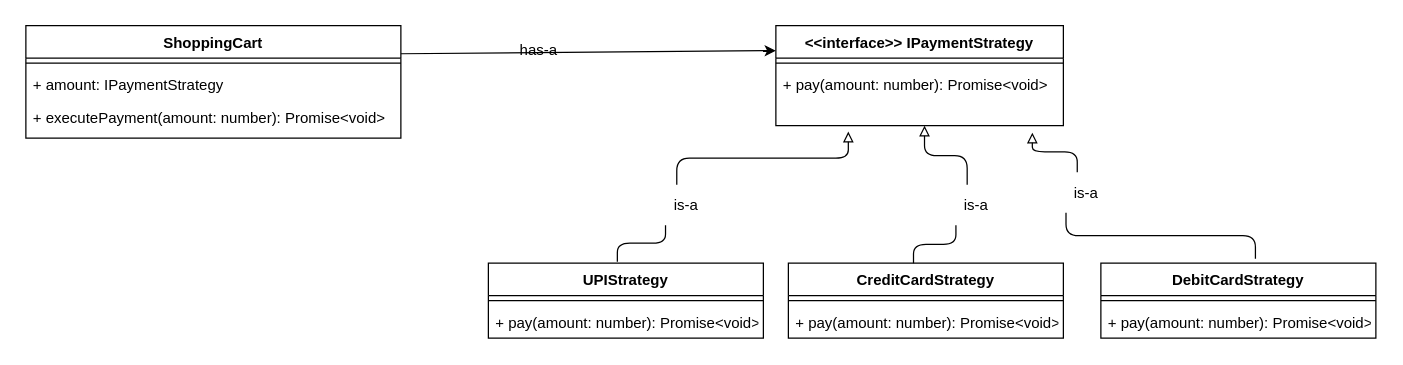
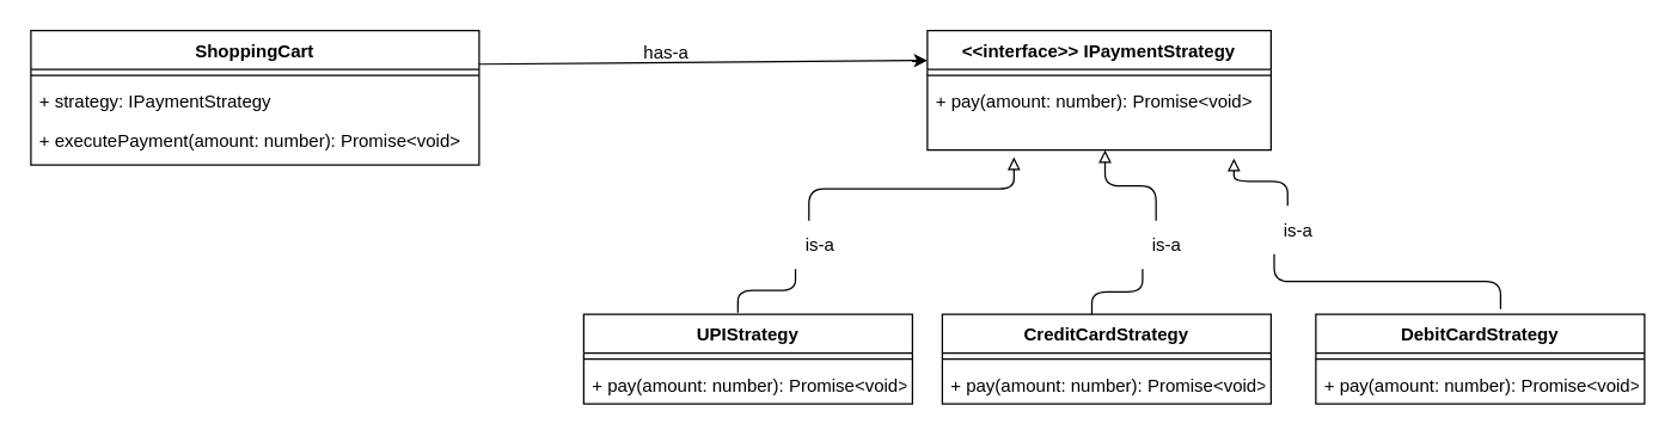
  <mxCell id="0" />
  <mxCell id="1" parent="0" />
  <mxCell id="2" value="&lt;&lt;interface&gt;&gt; IPaymentStrategy" style="swimlane;fontStyle=1;align=center;verticalAlign=top;childLayout=stackLayout;horizontal=1;startSize=26;horizontalStack=0;resizeParent=1;resizeParentMax=0;resizeLast=0;collapsible=1;marginBottom=0;" vertex="1" parent="1"><mxGeometry x="620" y="20" width="230" height="80" as="geometry" /></mxCell>
  <mxCell id="3" value="" style="line;strokeWidth=1;fillColor=none;align=left;verticalAlign=middle;spacingTop=-1;spacingLeft=3;spacingRight=3;rotatable=0;labelPosition=right;points=[];portConstraint=eastwest;strokeColor=inherit;" vertex="1" parent="2"><mxGeometry y="26" width="230" height="8" as="geometry" /></mxCell>
  <mxCell id="4" value="+ pay(amount: number): Promise&lt;void&gt;" style="text;strokeColor=none;fillColor=none;align=left;verticalAlign=top;spacingLeft=4;spacingRight=4;overflow=hidden;rotatable=0;points=[[0,0.5],[1,0.5]];portConstraint=eastwest;" vertex="1" parent="2"><mxGeometry y="34" width="230" height="46" as="geometry" /></mxCell>
  <mxCell id="5" value="UPIStrategy" style="swimlane;fontStyle=1;align=center;verticalAlign=top;childLayout=stackLayout;horizontal=1;startSize=26;horizontalStack=0;resizeParent=1;resizeParentMax=0;resizeLast=0;collapsible=1;marginBottom=0;" vertex="1" parent="1"><mxGeometry x="390" y="210" width="220" height="60" as="geometry" /></mxCell>
  <mxCell id="6" value="" style="line;strokeWidth=1;fillColor=none;align=left;verticalAlign=middle;spacingTop=-1;spacingLeft=3;spacingRight=3;rotatable=0;labelPosition=right;points=[];portConstraint=eastwest;strokeColor=inherit;" vertex="1" parent="5"><mxGeometry y="26" width="220" height="8" as="geometry" /></mxCell>
  <mxCell id="7" value="+ pay(amount: number): Promise&lt;void&gt;" style="text;strokeColor=none;fillColor=none;align=left;verticalAlign=top;spacingLeft=4;spacingRight=4;overflow=hidden;rotatable=0;points=[[0,0.5],[1,0.5]];portConstraint=eastwest;" vertex="1" parent="5"><mxGeometry y="34" width="220" height="26" as="geometry" /></mxCell>
  <mxCell id="8" value="CreditCardStrategy" style="swimlane;fontStyle=1;align=center;verticalAlign=top;childLayout=stackLayout;horizontal=1;startSize=26;horizontalStack=0;resizeParent=1;resizeParentMax=0;resizeLast=0;collapsible=1;marginBottom=0;" vertex="1" parent="1"><mxGeometry x="630" y="210" width="220" height="60" as="geometry" /></mxCell>
  <mxCell id="9" value="" style="line;strokeWidth=1;fillColor=none;align=left;verticalAlign=middle;spacingTop=-1;spacingLeft=3;spacingRight=3;rotatable=0;labelPosition=right;points=[];portConstraint=eastwest;strokeColor=inherit;" vertex="1" parent="8"><mxGeometry y="26" width="220" height="8" as="geometry" /></mxCell>
  <mxCell id="10" value="+ pay(amount: number): Promise&lt;void&gt;" style="text;strokeColor=none;fillColor=none;align=left;verticalAlign=top;spacingLeft=4;spacingRight=4;overflow=hidden;rotatable=0;points=[[0,0.5],[1,0.5]];portConstraint=eastwest;" vertex="1" parent="8"><mxGeometry y="34" width="220" height="26" as="geometry" /></mxCell>
  <mxCell id="11" value="DebitCardStrategy" style="swimlane;fontStyle=1;align=center;verticalAlign=top;childLayout=stackLayout;horizontal=1;startSize=26;horizontalStack=0;resizeParent=1;resizeParentMax=0;resizeLast=0;collapsible=1;marginBottom=0;" vertex="1" parent="1"><mxGeometry x="880" y="210" width="220" height="60" as="geometry" /></mxCell>
  <mxCell id="12" value="" style="line;strokeWidth=1;fillColor=none;align=left;verticalAlign=middle;spacingTop=-1;spacingLeft=3;spacingRight=3;rotatable=0;labelPosition=right;points=[];portConstraint=eastwest;strokeColor=inherit;" vertex="1" parent="11"><mxGeometry y="26" width="220" height="8" as="geometry" /></mxCell>
  <mxCell id="13" value="+ pay(amount: number): Promise&lt;void&gt;" style="text;strokeColor=none;fillColor=none;align=left;verticalAlign=top;spacingLeft=4;spacingRight=4;overflow=hidden;rotatable=0;points=[[0,0.5],[1,0.5]];portConstraint=eastwest;" vertex="1" parent="11"><mxGeometry y="34" width="220" height="26" as="geometry" /></mxCell>
  <mxCell id="14" value="" style="endArrow=block;html=1;endFill=0;edgeStyle=elbowEdgeStyle;elbow=vertical;entryX=0.252;entryY=1.104;entryDx=0;entryDy=0;entryPerimeter=0;exitX=0.326;exitY=-0.057;exitDx=0;exitDy=0;exitPerimeter=0;startArrow=none;" edge="1" parent="1" source="16" target="4"><mxGeometry width="160" relative="1" as="geometry"><mxPoint x="497.68" y="188.99" as="sourcePoint" /><mxPoint x="610" y="120.002" as="targetPoint" /></mxGeometry></mxCell>
  <mxCell id="15" value="" style="endArrow=none;html=1;endFill=0;edgeStyle=elbowEdgeStyle;elbow=vertical;entryX=0.101;entryY=1.022;entryDx=0;entryDy=0;entryPerimeter=0;exitX=0.469;exitY=-0.02;exitDx=0;exitDy=0;exitPerimeter=0;" edge="1" parent="1" target="16" source="5"><mxGeometry width="160" relative="1" as="geometry"><mxPoint x="499.62" y="205.57" as="sourcePoint" /><mxPoint x="610" y="120.002" as="targetPoint" /></mxGeometry></mxCell>
  <mxCell id="16" value="is-a" style="text;html=1;align=center;verticalAlign=middle;resizable=0;points=[];autosize=1;strokeColor=none;fillColor=none;" vertex="1" parent="1"><mxGeometry x="527.68" y="148.99" width="40" height="30" as="geometry" /></mxCell>
  <mxCell id="17" value="" style="endArrow=block;html=1;endFill=0;edgeStyle=elbowEdgeStyle;elbow=vertical;entryX=0.517;entryY=1;entryDx=0;entryDy=0;entryPerimeter=0;exitX=0.326;exitY=-0.057;exitDx=0;exitDy=0;exitPerimeter=0;startArrow=none;" edge="1" parent="1" source="19" target="4"><mxGeometry width="160" relative="1" as="geometry"><mxPoint x="668.06" y="193.42" as="sourcePoint" /><mxPoint x="780.38" y="124.432" as="targetPoint" /></mxGeometry></mxCell>
  <mxCell id="18" value="" style="endArrow=none;html=1;endFill=0;edgeStyle=elbowEdgeStyle;elbow=vertical;entryX=0.101;entryY=1.022;entryDx=0;entryDy=0;entryPerimeter=0;exitX=0.455;exitY=0;exitDx=0;exitDy=0;exitPerimeter=0;" edge="1" parent="1" target="19" source="8"><mxGeometry width="160" relative="1" as="geometry"><mxPoint x="670" y="210" as="sourcePoint" /><mxPoint x="780.38" y="124.432" as="targetPoint" /></mxGeometry></mxCell>
  <mxCell id="19" value="is-a" style="text;html=1;align=center;verticalAlign=middle;resizable=0;points=[];autosize=1;strokeColor=none;fillColor=none;" vertex="1" parent="1"><mxGeometry x="760" y="148.99" width="40" height="30" as="geometry" /></mxCell>
  <mxCell id="20" value="" style="endArrow=block;html=1;endFill=0;edgeStyle=elbowEdgeStyle;elbow=vertical;entryX=0.892;entryY=1.122;entryDx=0;entryDy=0;entryPerimeter=0;exitX=0.326;exitY=-0.057;exitDx=0;exitDy=0;exitPerimeter=0;startArrow=none;" edge="1" parent="1" source="22" target="4"><mxGeometry width="160" relative="1" as="geometry"><mxPoint x="818.06" y="178.99" as="sourcePoint" /><mxPoint x="930.38" y="110.002" as="targetPoint" /></mxGeometry></mxCell>
  <mxCell id="21" value="" style="endArrow=none;html=1;endFill=0;edgeStyle=elbowEdgeStyle;elbow=vertical;entryX=0.101;entryY=1.022;entryDx=0;entryDy=0;entryPerimeter=0;exitX=0.562;exitY=-0.06;exitDx=0;exitDy=0;exitPerimeter=0;" edge="1" parent="1" target="22" source="11"><mxGeometry width="160" relative="1" as="geometry"><mxPoint x="820" y="195.57" as="sourcePoint" /><mxPoint x="930.38" y="110.002" as="targetPoint" /></mxGeometry></mxCell>
  <mxCell id="22" value="is-a" style="text;html=1;align=center;verticalAlign=middle;resizable=0;points=[];autosize=1;strokeColor=none;fillColor=none;" vertex="1" parent="1"><mxGeometry x="848.06" y="138.99" width="40" height="30" as="geometry" /></mxCell>
  <mxCell id="23" value="ShoppingCart" style="swimlane;fontStyle=1;align=center;verticalAlign=top;childLayout=stackLayout;horizontal=1;startSize=26;horizontalStack=0;resizeParent=1;resizeParentMax=0;resizeLast=0;collapsible=1;marginBottom=0;" vertex="1" parent="1"><mxGeometry x="20" y="20" width="300" height="90" as="geometry" /></mxCell>
  <mxCell id="24" value="" style="line;strokeWidth=1;fillColor=none;align=left;verticalAlign=middle;spacingTop=-1;spacingLeft=3;spacingRight=3;rotatable=0;labelPosition=right;points=[];portConstraint=eastwest;strokeColor=inherit;" vertex="1" parent="23"><mxGeometry y="26" width="300" height="8" as="geometry" /></mxCell>
- <mxCell id="25" value="+ amount: IPaymentStrategy" style="text;strokeColor=none;fillColor=none;align=left;verticalAlign=top;spacingLeft=4;spacingRight=4;overflow=hidden;rotatable=0;points=[[0,0.5],[1,0.5]];portConstraint=eastwest;" vertex="1" parent="23"><mxGeometry y="34" width="300" height="26" as="geometry" /></mxCell>
+ <mxCell id="25" value="+ strategy: IPaymentStrategy" style="text;strokeColor=none;fillColor=none;align=left;verticalAlign=top;spacingLeft=4;spacingRight=4;overflow=hidden;rotatable=0;points=[[0,0.5],[1,0.5]];portConstraint=eastwest;" vertex="1" parent="23"><mxGeometry y="34" width="300" height="26" as="geometry" /></mxCell>
  <mxCell id="26" value="+ executePayment(amount: number): Promise&lt;void&gt;" style="text;strokeColor=none;fillColor=none;align=left;verticalAlign=top;spacingLeft=4;spacingRight=4;overflow=hidden;rotatable=0;points=[[0,0.5],[1,0.5]];portConstraint=eastwest;" vertex="1" parent="23"><mxGeometry y="60" width="300" height="30" as="geometry" /></mxCell>
  <mxCell id="27" value="" style="endArrow=classic;html=1;exitX=1;exitY=0.25;exitDx=0;exitDy=0;entryX=0;entryY=0.25;entryDx=0;entryDy=0;" edge="1" parent="1" source="23" target="2"><mxGeometry width="50" height="50" relative="1" as="geometry"><mxPoint x="540" y="45" as="sourcePoint" /><mxPoint x="320" y="45" as="targetPoint" /></mxGeometry></mxCell>
- <mxCell id="28" value="has-a" style="text;html=1;align=center;verticalAlign=middle;resizable=0;points=[];autosize=1;strokeColor=none;fillColor=none;" vertex="1" parent="1"><mxGeometry x="405" y="25" width="50" height="30" as="geometry" /></mxCell>
+ <mxCell id="28" value="has-a" style="text;html=1;align=center;verticalAlign=middle;resizable=0;points=[];autosize=1;strokeColor=none;fillColor=none;" vertex="1" parent="1"><mxGeometry x="420" y="20" width="50" height="30" as="geometry" /></mxCell>
